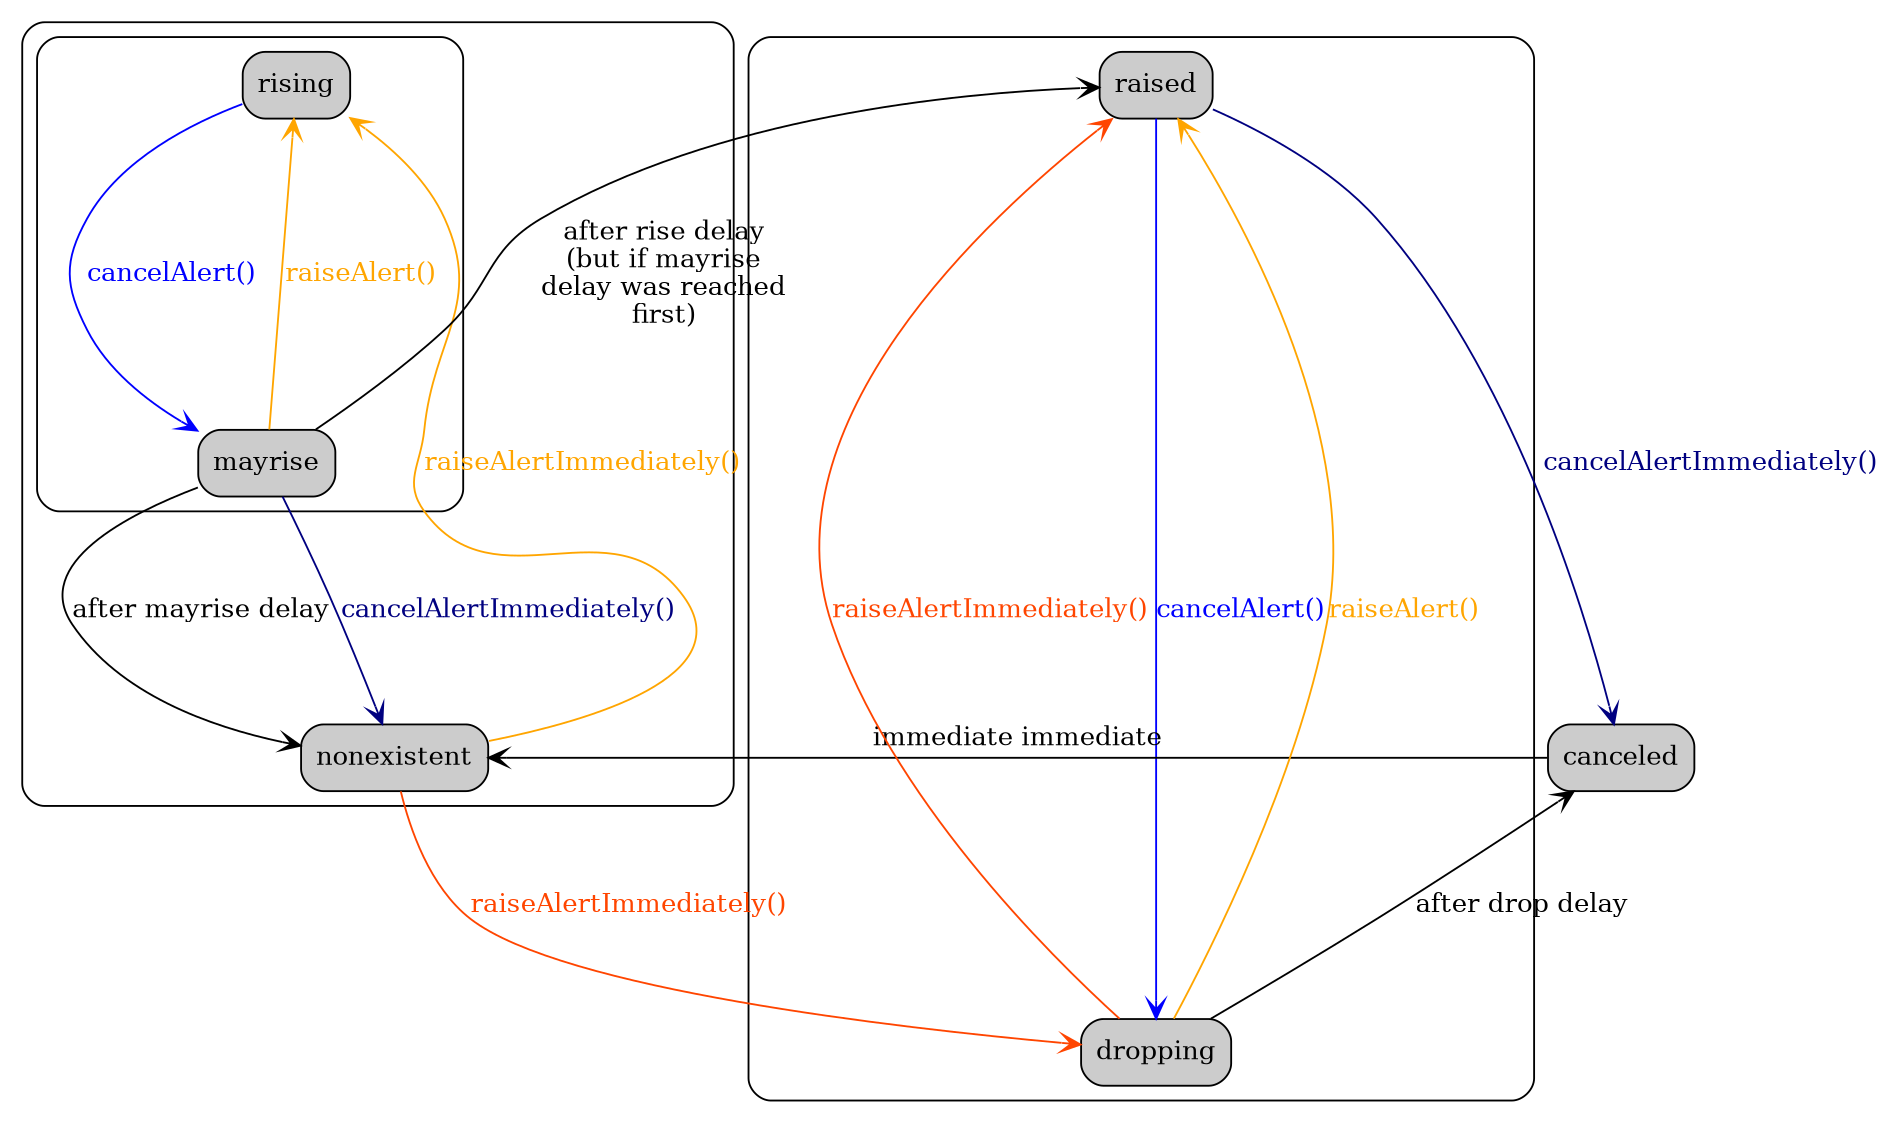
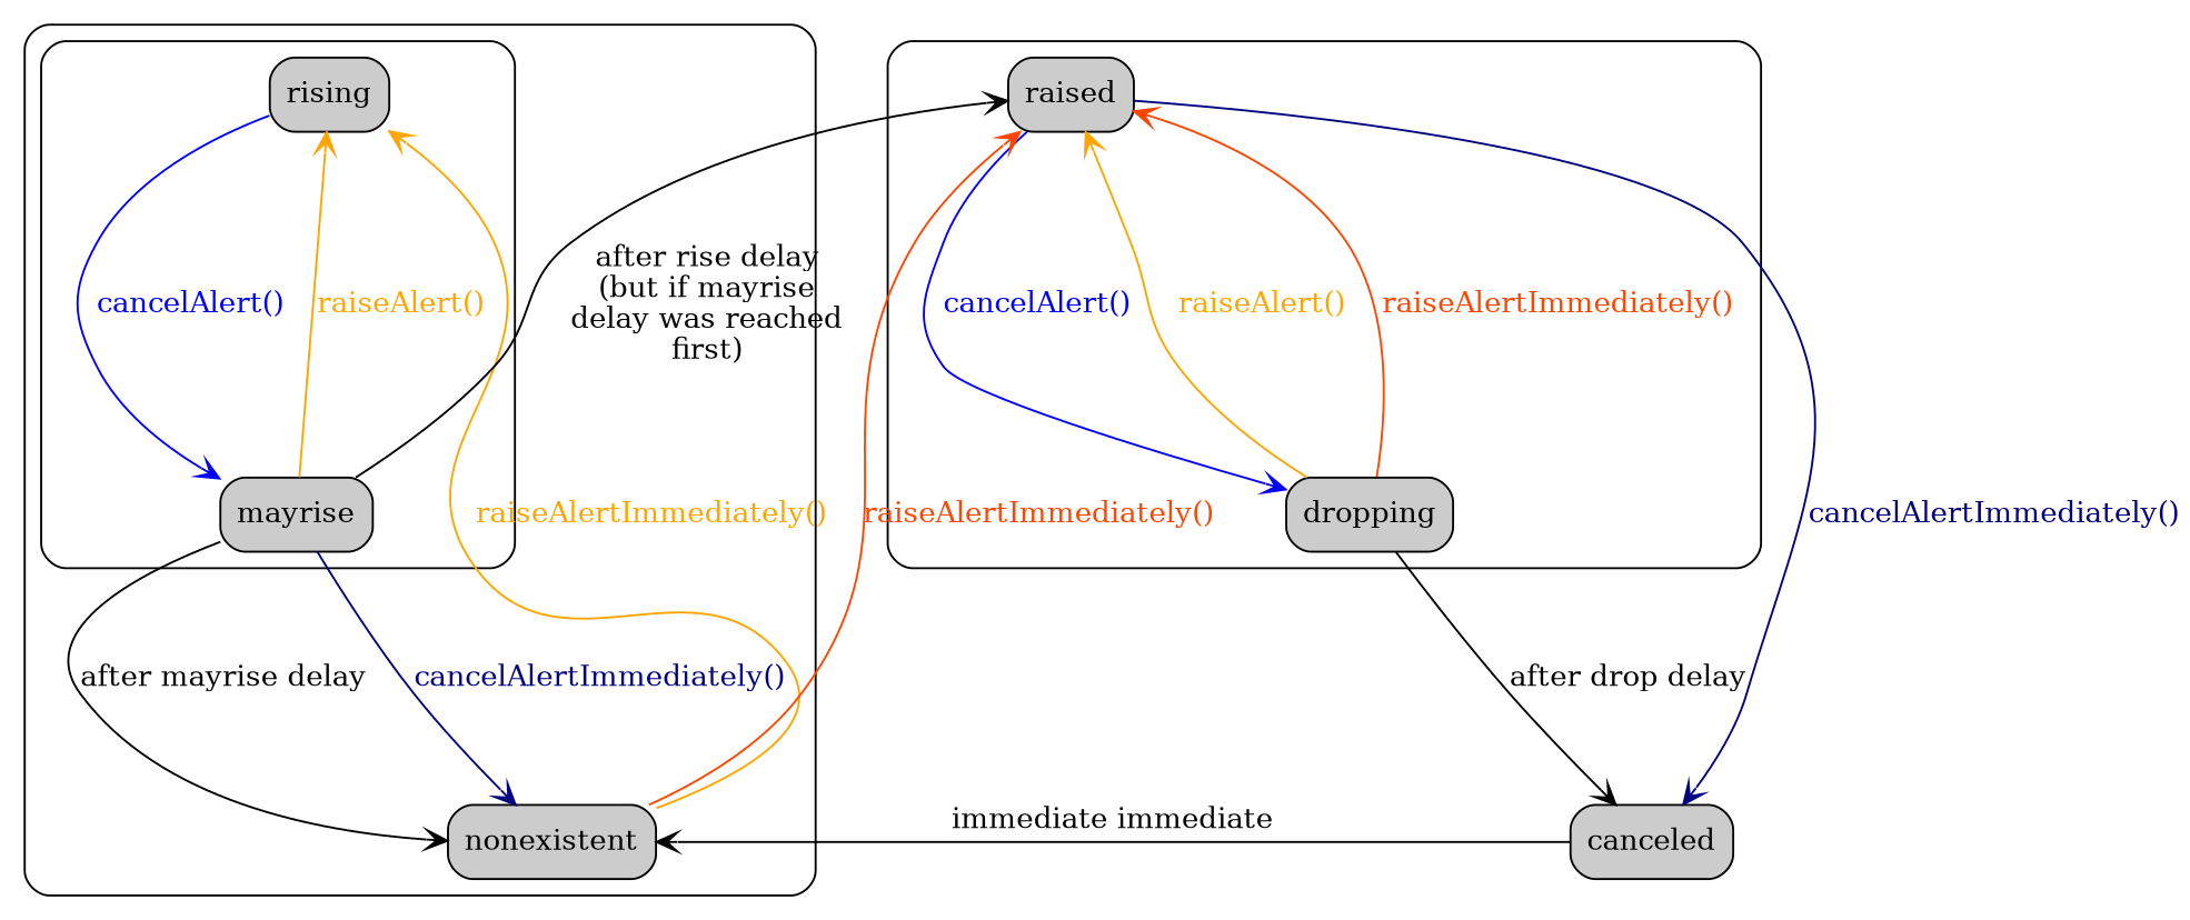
  graph {
    compound=true
    newrank=true
    ranksep=1.5
    style=rounded
    node [fillcolor=grey80 shape=box style="rounded,filled"]
    edge [arrowhead=vee dir=forward]
    rising
    raised
    nonexistent
    canceled
    mayrise
    dropping
    subgraph sub_1 {
      rank=same
      rising
      raised
    }
    subgraph sub_2 {
      rank=same
      nonexistent
      canceled
    }
    subgraph cluster_3 {
      nonexistent
      subgraph cluster_4 {
        rising
        mayrise
      }
    }
    subgraph cluster_5 {
      raised
      dropping
    }
    rising -- mayrise [color=blue fontcolor=blue label="cancelAlert()"]
    raised -- canceled [color=navy fontcolor=navy label="cancelAlertImmediately()"]
    raised -- dropping [color=blue fontcolor=blue label="cancelAlert()"]
    nonexistent -- rising [color=orange fontcolor=orange label="raiseAlertImmediately()"]
-   nonexistent -- dropping [color=orangered fontcolor=orangered label="raiseAlertImmediately()"]
+   nonexistent -- raised [color=orangered fontcolor=orangered label="raiseAlertImmediately()"]
    canceled -- nonexistent [label="immediate immediate" weight=0]
    mayrise -- rising [color=orange fontcolor=orange label="raiseAlert()"]
    mayrise -- raised [label="after rise delay\n(but if mayrise\ndelay was reached\nfirst)"]
    mayrise -- nonexistent [label="after mayrise delay"]
    mayrise -- nonexistent [color=navy fontcolor=navy label="cancelAlertImmediately()"]
    dropping -- raised [color=orange fontcolor=orange label="raiseAlert()"]
    dropping -- raised [color=orangered fontcolor=orangered label="raiseAlertImmediately()"]
    dropping -- canceled [label="after drop delay"]
  }
